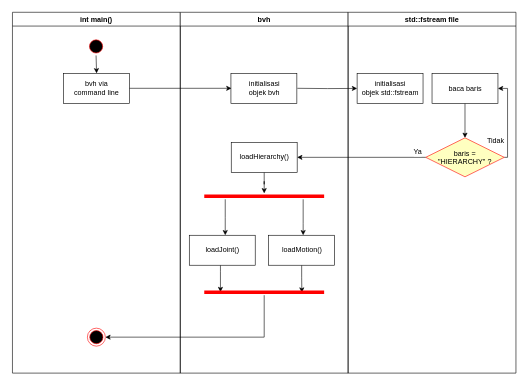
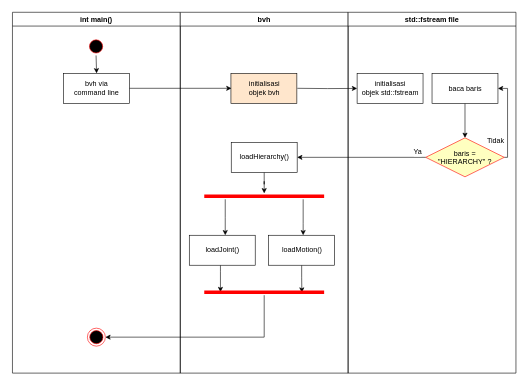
  <mxCell id="0" />
  <mxCell id="1" parent="0" />
  <mxCell id="2" value="int main()" style="swimlane;whiteSpace=wrap" parent="1" vertex="1"><mxGeometry x="20" y="20" width="280" height="602" as="geometry" /></mxCell>
  <mxCell id="3" value="" style="ellipse;html=1;shape=endState;fillColor=#000000;strokeColor=#ff0000;" vertex="1" parent="2"><mxGeometry x="125" y="527" width="30" height="30" as="geometry" /></mxCell>
  <mxCell id="4" value="&lt;div&gt;bvh via&lt;/div&gt;&lt;div&gt;command line&lt;br&gt;&lt;/div&gt;" style="html=1;" vertex="1" parent="2"><mxGeometry x="85" y="102" width="110" height="50" as="geometry" /></mxCell>
  <mxCell id="5" value="bvh" style="swimlane;whiteSpace=wrap" parent="1" vertex="1"><mxGeometry x="300" y="20" width="280" height="602" as="geometry" /></mxCell>
  <mxCell id="6" style="edgeStyle=orthogonalEdgeStyle;rounded=0;orthogonalLoop=1;jettySize=auto;html=1;exitX=0.5;exitY=1;exitDx=0;exitDy=0;" edge="1" parent="5" source="7" target="9"><mxGeometry relative="1" as="geometry" /></mxCell>
  <mxCell id="7" value="loadHierarchy()" style="html=1;" vertex="1" parent="5"><mxGeometry x="85" y="217" width="110" height="50" as="geometry" /></mxCell>
- <mxCell id="8" value="&lt;div&gt;initialisasi &lt;br&gt;&lt;/div&gt;&lt;div&gt;objek bvh&lt;/div&gt;" style="html=1;" vertex="1" parent="5"><mxGeometry x="84.5" y="102" width="110" height="50" as="geometry" /></mxCell>
+ <mxCell id="8" value="&lt;div&gt;initialisasi &lt;br&gt;&lt;/div&gt;&lt;div&gt;objek bvh&lt;/div&gt;" style="html=1;fillColor=#ffe6cc;" vertex="1" parent="5"><mxGeometry x="84.5" y="102" width="110" height="50" as="geometry" /></mxCell>
  <mxCell id="9" value="" style="shape=line;html=1;strokeWidth=6;strokeColor=#ff0000;" vertex="1" parent="5"><mxGeometry x="40" y="302" width="200" height="10" as="geometry" /></mxCell>
  <mxCell id="10" style="edgeStyle=orthogonalEdgeStyle;rounded=0;orthogonalLoop=1;jettySize=auto;html=1;entryX=0.135;entryY=0.483;entryDx=0;entryDy=0;entryPerimeter=0;" edge="1" parent="5" source="11" target="14"><mxGeometry relative="1" as="geometry"><Array as="points"><mxPoint x="67" y="432" /><mxPoint x="67" y="432" /></Array></mxGeometry></mxCell>
  <mxCell id="11" value="loadJoint()" style="html=1;" vertex="1" parent="5"><mxGeometry x="15" y="372" width="110" height="50" as="geometry" /></mxCell>
  <mxCell id="12" style="edgeStyle=orthogonalEdgeStyle;rounded=0;orthogonalLoop=1;jettySize=auto;html=1;entryX=0.814;entryY=0.567;entryDx=0;entryDy=0;entryPerimeter=0;" edge="1" parent="5" source="13" target="14"><mxGeometry relative="1" as="geometry" /></mxCell>
  <mxCell id="13" value="loadMotion()" style="html=1;" vertex="1" parent="5"><mxGeometry x="147.5" y="372" width="110" height="50" as="geometry" /></mxCell>
  <mxCell id="14" value="" style="shape=line;html=1;strokeWidth=6;strokeColor=#ff0000;" vertex="1" parent="5"><mxGeometry x="40" y="462" width="200" height="10" as="geometry" /></mxCell>
  <mxCell id="15" value="std::fstream file" style="swimlane;whiteSpace=wrap" parent="1" vertex="1"><mxGeometry x="580" y="20" width="280" height="602" as="geometry" /></mxCell>
  <mxCell id="16" value="&lt;div&gt;initialisasi &lt;br&gt;&lt;/div&gt;&lt;div&gt;objek std::fstream&lt;br&gt;&lt;/div&gt;" style="html=1;" vertex="1" parent="15"><mxGeometry x="15" y="102" width="110" height="50" as="geometry" /></mxCell>
  <mxCell id="17" style="edgeStyle=orthogonalEdgeStyle;rounded=0;orthogonalLoop=1;jettySize=auto;html=1;exitX=0.5;exitY=1;exitDx=0;exitDy=0;" edge="1" parent="15" source="18" target="21"><mxGeometry relative="1" as="geometry" /></mxCell>
  <mxCell id="18" value="baca baris" style="html=1;" vertex="1" parent="15"><mxGeometry x="140" y="102" width="110" height="50" as="geometry" /></mxCell>
  <mxCell id="19" style="edgeStyle=orthogonalEdgeStyle;rounded=0;orthogonalLoop=1;jettySize=auto;html=1;exitX=1;exitY=0.5;exitDx=0;exitDy=0;entryX=1;entryY=0.5;entryDx=0;entryDy=0;" edge="1" parent="15" source="21" target="18"><mxGeometry relative="1" as="geometry"><Array as="points"><mxPoint x="266" y="242" /><mxPoint x="266" y="127" /></Array></mxGeometry></mxCell>
  <mxCell id="20" value="Tidak" style="text;html=1;resizable=0;points=[];align=center;verticalAlign=middle;labelBackgroundColor=#ffffff;" vertex="1" connectable="0" parent="19"><mxGeometry x="-0.423" relative="1" as="geometry"><mxPoint x="-20.5" y="4.5" as="offset" /></mxGeometry></mxCell>
  <mxCell id="21" value="baris = &#10;&quot;HIERARCHY&quot; ?" style="rhombus;fillColor=#ffffc0;strokeColor=#ff0000;" vertex="1" parent="15"><mxGeometry x="129.5" y="209.5" width="131" height="65" as="geometry" /></mxCell>
  <mxCell id="22" style="edgeStyle=orthogonalEdgeStyle;rounded=0;orthogonalLoop=1;jettySize=auto;html=1;exitX=0.5;exitY=1;exitDx=0;exitDy=0;entryX=0.5;entryY=0;entryDx=0;entryDy=0;" edge="1" parent="1" source="23"><mxGeometry relative="1" as="geometry"><mxPoint x="160.333" y="121.833" as="targetPoint" /></mxGeometry></mxCell>
  <mxCell id="23" value="" style="ellipse;shape=startState;fillColor=#000000;strokeColor=#ff0000;" vertex="1" parent="1"><mxGeometry x="144.5" y="62" width="30" height="30" as="geometry" /></mxCell>
  <mxCell id="24" style="edgeStyle=orthogonalEdgeStyle;rounded=0;orthogonalLoop=1;jettySize=auto;html=1;exitX=1;exitY=0.5;exitDx=0;exitDy=0;entryX=0;entryY=0.5;entryDx=0;entryDy=0;" edge="1" parent="1"><mxGeometry relative="1" as="geometry"><mxPoint x="215.333" y="146.833" as="sourcePoint" /><mxPoint x="385.333" y="146.833" as="targetPoint" /></mxGeometry></mxCell>
  <mxCell id="25" style="edgeStyle=orthogonalEdgeStyle;rounded=0;orthogonalLoop=1;jettySize=auto;html=1;exitX=1;exitY=0.5;exitDx=0;exitDy=0;" edge="1" parent="1" target="16"><mxGeometry relative="1" as="geometry"><mxPoint x="495.333" y="146.833" as="sourcePoint" /></mxGeometry></mxCell>
  <mxCell id="26" style="edgeStyle=orthogonalEdgeStyle;rounded=0;orthogonalLoop=1;jettySize=auto;html=1;" edge="1" parent="1" source="21" target="7"><mxGeometry relative="1" as="geometry" /></mxCell>
  <mxCell id="27" value="Ya" style="text;html=1;resizable=0;points=[];align=center;verticalAlign=middle;labelBackgroundColor=#ffffff;" vertex="1" connectable="0" parent="26"><mxGeometry x="-0.694" y="-1" relative="1" as="geometry"><mxPoint x="18.5" y="-9" as="offset" /></mxGeometry></mxCell>
  <mxCell id="28" style="edgeStyle=orthogonalEdgeStyle;rounded=0;orthogonalLoop=1;jettySize=auto;html=1;" edge="1" parent="1" source="9"><mxGeometry relative="1" as="geometry"><mxPoint x="505" y="392" as="targetPoint" /><Array as="points"><mxPoint x="505" y="372" /><mxPoint x="505" y="372" /></Array></mxGeometry></mxCell>
  <mxCell id="29" style="edgeStyle=orthogonalEdgeStyle;rounded=0;orthogonalLoop=1;jettySize=auto;html=1;" edge="1" parent="1" source="9"><mxGeometry relative="1" as="geometry"><mxPoint x="375" y="392" as="targetPoint" /><Array as="points"><mxPoint x="375" y="362" /><mxPoint x="375" y="362" /></Array></mxGeometry></mxCell>
  <mxCell id="30" style="edgeStyle=orthogonalEdgeStyle;rounded=0;orthogonalLoop=1;jettySize=auto;html=1;entryX=1;entryY=0.5;entryDx=0;entryDy=0;" edge="1" parent="1" source="14" target="3"><mxGeometry relative="1" as="geometry"><Array as="points"><mxPoint x="440" y="562" /></Array></mxGeometry></mxCell>
